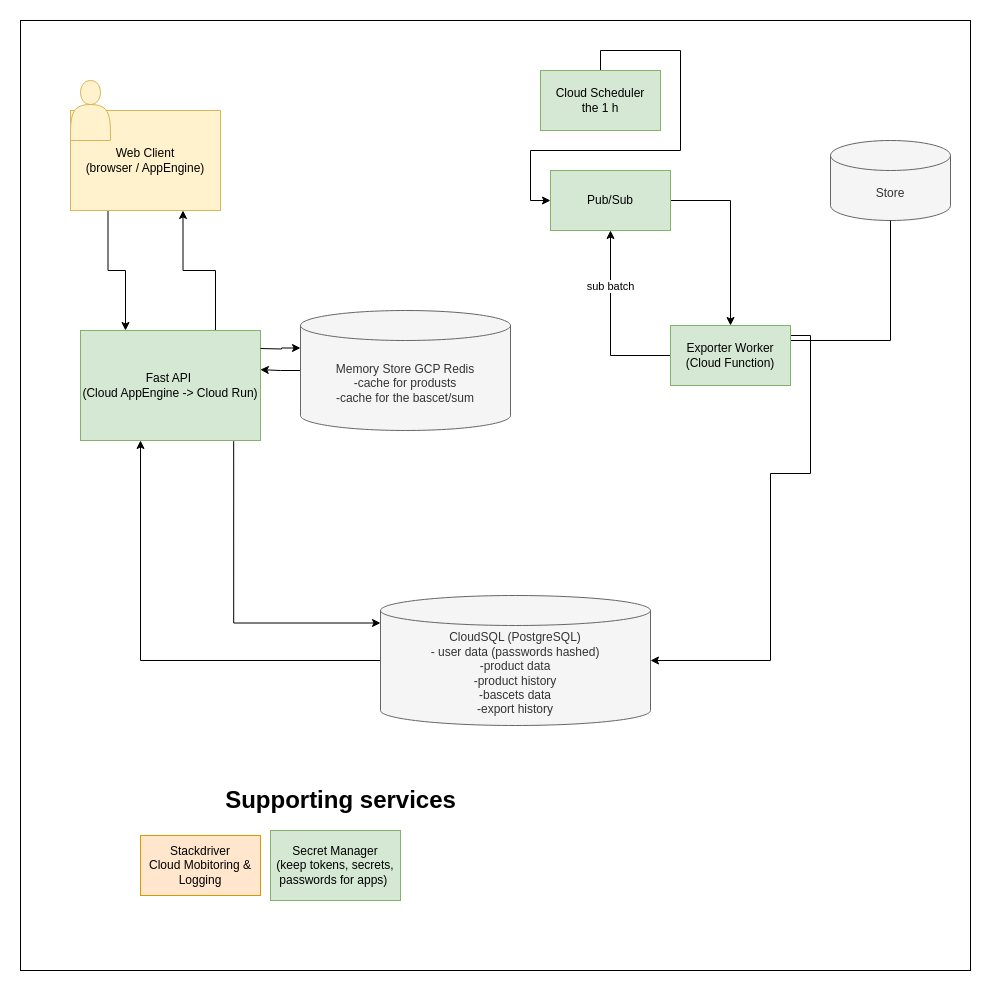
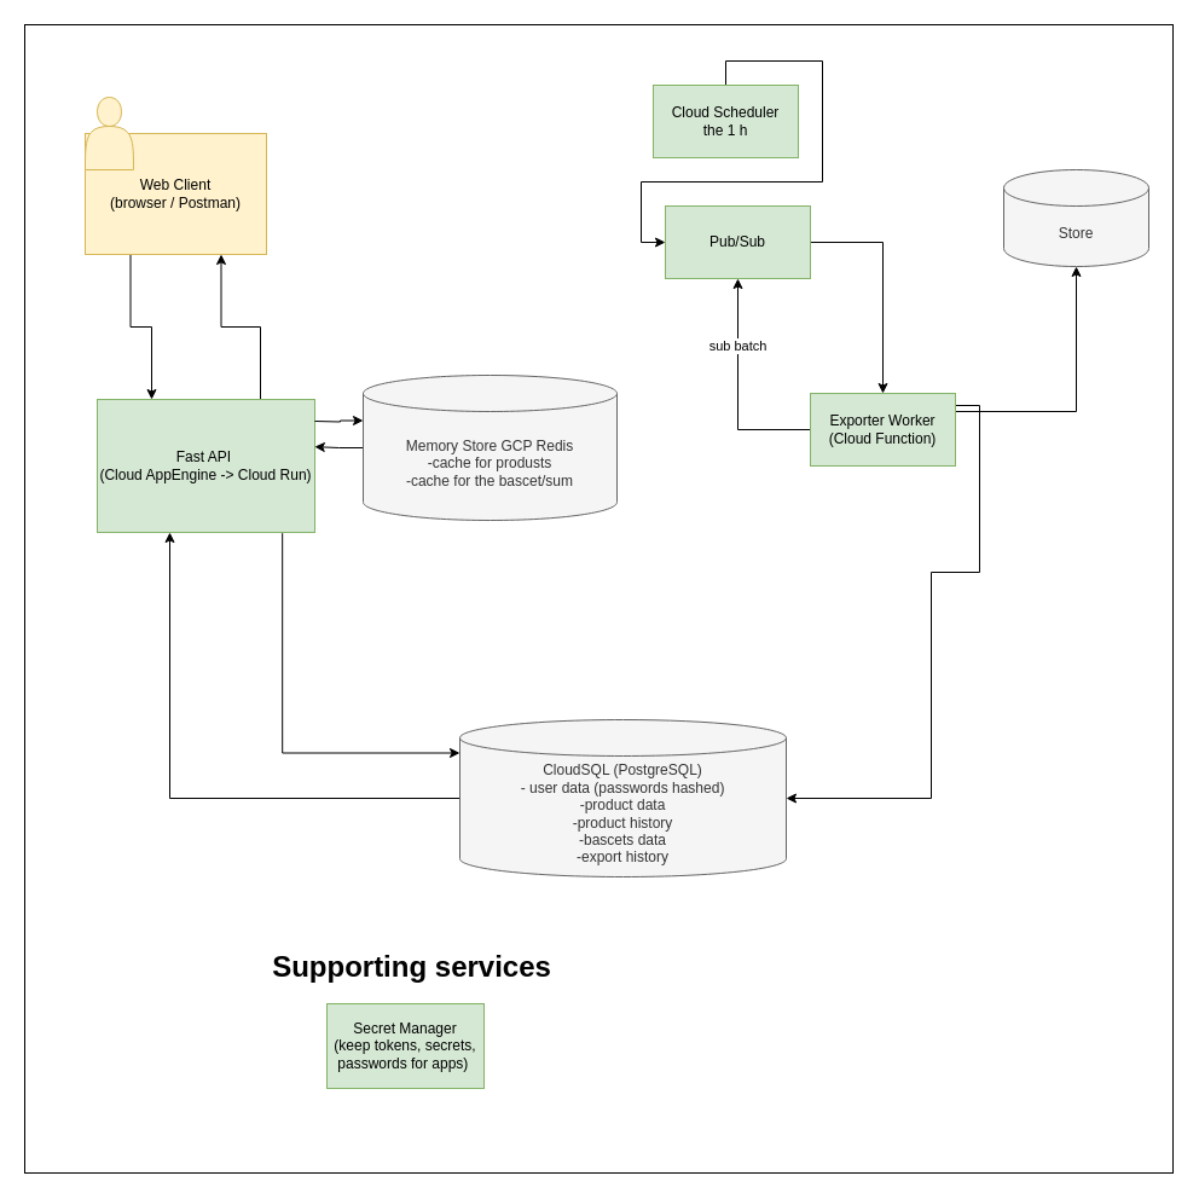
  <mxCell id="0" />
  <mxCell id="1" parent="0" />
  <mxCell id="2" value="" style="whiteSpace=wrap;html=1;aspect=fixed;" vertex="1" parent="1"><mxGeometry x="20" y="20" width="950" height="950" as="geometry" /></mxCell>
  <mxCell id="3" style="edgeStyle=orthogonalEdgeStyle;rounded=0;orthogonalLoop=1;jettySize=auto;html=1;exitX=0.25;exitY=1;exitDx=0;exitDy=0;entryX=0.25;entryY=0;entryDx=0;entryDy=0;" edge="1" parent="1" source="4" target="7"><mxGeometry relative="1" as="geometry" /></mxCell>
- <mxCell id="4" value="Web Client&lt;br&gt;(browser / AppEngine)" style="rounded=0;whiteSpace=wrap;html=1;fillColor=#fff2cc;strokeColor=#d6b656;" vertex="1" parent="1"><mxGeometry x="70" y="110" width="150" height="100" as="geometry" /></mxCell>
+ <mxCell id="4" value="Web Client&lt;br&gt;(browser / Postman)" style="rounded=0;whiteSpace=wrap;html=1;fillColor=#fff2cc;strokeColor=#d6b656;" vertex="1" parent="1"><mxGeometry x="70" y="110" width="150" height="100" as="geometry" /></mxCell>
  <mxCell id="5" style="edgeStyle=orthogonalEdgeStyle;rounded=0;orthogonalLoop=1;jettySize=auto;html=1;exitX=0.75;exitY=0;exitDx=0;exitDy=0;entryX=0.75;entryY=1;entryDx=0;entryDy=0;" edge="1" parent="1" source="7" target="4"><mxGeometry relative="1" as="geometry" /></mxCell>
  <mxCell id="6" style="edgeStyle=orthogonalEdgeStyle;rounded=0;orthogonalLoop=1;jettySize=auto;html=1;exitX=0.5;exitY=0;exitDx=0;exitDy=0;entryX=0;entryY=0.5;entryDx=0;entryDy=0;" edge="1" parent="1" source="23" target="16"><mxGeometry relative="1" as="geometry" /></mxCell>
  <mxCell id="7" value="Fast API&amp;nbsp;&lt;br&gt;(Cloud AppEngine -&amp;gt; Cloud Run)" style="rounded=0;whiteSpace=wrap;html=1;fillColor=#d5e8d4;strokeColor=#82b366;" vertex="1" parent="1"><mxGeometry x="80" y="330" width="180" height="110" as="geometry" /></mxCell>
  <mxCell id="8" style="edgeStyle=orthogonalEdgeStyle;rounded=0;orthogonalLoop=1;jettySize=auto;html=1;exitX=0;exitY=0.5;exitDx=0;exitDy=0;exitPerimeter=0;entryX=0.999;entryY=0.356;entryDx=0;entryDy=0;entryPerimeter=0;" edge="1" parent="1" source="9" target="7"><mxGeometry relative="1" as="geometry"><mxPoint x="260" y="390" as="targetPoint" /></mxGeometry></mxCell>
  <mxCell id="9" value="Memory Store GCP Redis&lt;br&gt;-cache for produsts&lt;br&gt;-cache for the bascet/sum" style="shape=cylinder3;whiteSpace=wrap;html=1;boundedLbl=1;backgroundOutline=1;size=15;fillColor=#f5f5f5;strokeColor=#666666;fontColor=#333333;" vertex="1" parent="1"><mxGeometry x="300" y="310" width="210" height="120" as="geometry" /></mxCell>
  <mxCell id="10" style="edgeStyle=orthogonalEdgeStyle;rounded=0;orthogonalLoop=1;jettySize=auto;html=1;exitX=0;exitY=0.5;exitDx=0;exitDy=0;exitPerimeter=0;" edge="1" parent="1" source="11"><mxGeometry relative="1" as="geometry"><mxPoint x="140" y="440" as="targetPoint" /><Array as="points"><mxPoint x="140" y="660" /><mxPoint x="140" y="440" /></Array></mxGeometry></mxCell>
  <mxCell id="11" value="CloudSQL (PostgreSQL)&lt;br&gt;- user data (passwords hashed)&lt;br&gt;-product data&lt;br&gt;-product history&lt;br&gt;-bascets data&lt;div&gt;-export history&lt;/div&gt;" style="shape=cylinder3;whiteSpace=wrap;html=1;boundedLbl=1;backgroundOutline=1;size=15;fillColor=#f5f5f5;fontColor=#333333;strokeColor=#666666;" vertex="1" parent="1"><mxGeometry x="380" y="595" width="270" height="130" as="geometry" /></mxCell>
  <mxCell id="12" value="Store" style="shape=cylinder3;whiteSpace=wrap;html=1;boundedLbl=1;backgroundOutline=1;size=15;fillColor=#f5f5f5;strokeColor=#666666;fontColor=#333333;" vertex="1" parent="1"><mxGeometry x="830" y="140" width="120" height="80" as="geometry" /></mxCell>
  <mxCell id="13" style="edgeStyle=orthogonalEdgeStyle;rounded=0;orthogonalLoop=1;jettySize=auto;html=1;exitX=0.851;exitY=1.006;exitDx=0;exitDy=0;entryX=0;entryY=0;entryDx=0;entryDy=27.5;entryPerimeter=0;exitPerimeter=0;" edge="1" parent="1" source="7" target="11"><mxGeometry relative="1" as="geometry" /></mxCell>
  <mxCell id="14" style="edgeStyle=orthogonalEdgeStyle;rounded=0;orthogonalLoop=1;jettySize=auto;html=1;entryX=0;entryY=0;entryDx=0;entryDy=37.5;entryPerimeter=0;" edge="1" parent="1" target="9"><mxGeometry relative="1" as="geometry"><mxPoint x="260" y="348" as="sourcePoint" /></mxGeometry></mxCell>
  <mxCell id="15" style="edgeStyle=orthogonalEdgeStyle;rounded=0;orthogonalLoop=1;jettySize=auto;html=1;exitX=1;exitY=0.5;exitDx=0;exitDy=0;" edge="1" parent="1" source="16" target="21"><mxGeometry relative="1" as="geometry" /></mxCell>
  <mxCell id="16" value="Pub/Sub" style="rounded=0;whiteSpace=wrap;html=1;fillColor=#d5e8d4;strokeColor=#82b366;" vertex="1" parent="1"><mxGeometry x="550" y="170" width="120" height="60" as="geometry" /></mxCell>
- <mxCell id="17" style="edgeStyle=orthogonalEdgeStyle;rounded=0;orthogonalLoop=1;jettySize=auto;html=1;exitX=1;exitY=0.25;exitDx=0;exitDy=0;endArrow=none;" edge="1" parent="1" source="21" target="12"><mxGeometry relative="1" as="geometry" /></mxCell>
+ <mxCell id="17" style="edgeStyle=orthogonalEdgeStyle;rounded=0;orthogonalLoop=1;jettySize=auto;html=1;exitX=1;exitY=0.25;exitDx=0;exitDy=0;" edge="1" parent="1" source="21" target="12"><mxGeometry relative="1" as="geometry" /></mxCell>
  <mxCell id="18" style="edgeStyle=orthogonalEdgeStyle;rounded=0;orthogonalLoop=1;jettySize=auto;html=1;exitX=0;exitY=0.5;exitDx=0;exitDy=0;entryX=0.5;entryY=1;entryDx=0;entryDy=0;" edge="1" parent="1" source="21" target="16"><mxGeometry relative="1" as="geometry" /></mxCell>
  <mxCell id="19" value="sub batch" style="edgeLabel;html=1;align=center;verticalAlign=middle;resizable=0;points=[];" vertex="1" connectable="0" parent="18"><mxGeometry x="0.404" y="1" relative="1" as="geometry"><mxPoint as="offset" /></mxGeometry></mxCell>
  <mxCell id="20" style="edgeStyle=orthogonalEdgeStyle;rounded=0;orthogonalLoop=1;jettySize=auto;html=1;exitX=1;exitY=0.75;exitDx=0;exitDy=0;" edge="1" parent="1" source="21" target="11"><mxGeometry relative="1" as="geometry"><Array as="points"><mxPoint x="810" y="335" /><mxPoint x="810" y="473" /><mxPoint x="770" y="473" /><mxPoint x="770" y="660" /></Array></mxGeometry></mxCell>
  <mxCell id="21" value="Exporter Worker&lt;br&gt;(Cloud Function)" style="rounded=0;whiteSpace=wrap;html=1;fillColor=#d5e8d4;strokeColor=#82b366;" vertex="1" parent="1"><mxGeometry x="670" y="325" width="120" height="60" as="geometry" /></mxCell>
  <mxCell id="22" value="Secret Manager&lt;br&gt;(keep tokens, secrets, passwords for apps)&amp;nbsp;" style="rounded=0;whiteSpace=wrap;html=1;fillColor=#d5e8d4;strokeColor=#82b366;" vertex="1" parent="1"><mxGeometry x="270" y="830" width="130" height="70" as="geometry" /></mxCell>
  <mxCell id="23" value="Cloud Scheduler&lt;div&gt;the 1 h&lt;/div&gt;" style="rounded=0;whiteSpace=wrap;html=1;fillColor=#d5e8d4;strokeColor=#82b366;" vertex="1" parent="1"><mxGeometry x="540" y="70" width="120" height="60" as="geometry" /></mxCell>
- <mxCell id="24" value="Stackdriver&lt;br&gt;Cloud Mobitoring &amp;amp; Logging" style="rounded=0;whiteSpace=wrap;html=1;fillColor=#ffe6cc;strokeColor=#d79b00;" vertex="1" parent="1"><mxGeometry x="140" y="835" width="120" height="60" as="geometry" /></mxCell>
  <mxCell id="25" value="" style="shape=actor;whiteSpace=wrap;html=1;fillColor=#fff2cc;strokeColor=#d6b656;" vertex="1" parent="1"><mxGeometry x="70" y="80" width="40" height="60" as="geometry" /></mxCell>
  <mxCell id="26" style="edgeStyle=orthogonalEdgeStyle;rounded=0;orthogonalLoop=1;jettySize=auto;html=1;exitX=0.5;exitY=1;exitDx=0;exitDy=0;" edge="1" parent="1" source="23" target="23"><mxGeometry relative="1" as="geometry" /></mxCell>
  <mxCell id="27" value="Supporting services" style="text;strokeColor=none;fillColor=none;html=1;fontSize=24;fontStyle=1;verticalAlign=middle;align=center;" vertex="1" parent="1"><mxGeometry x="290" y="780" width="100" height="40" as="geometry" /></mxCell>
